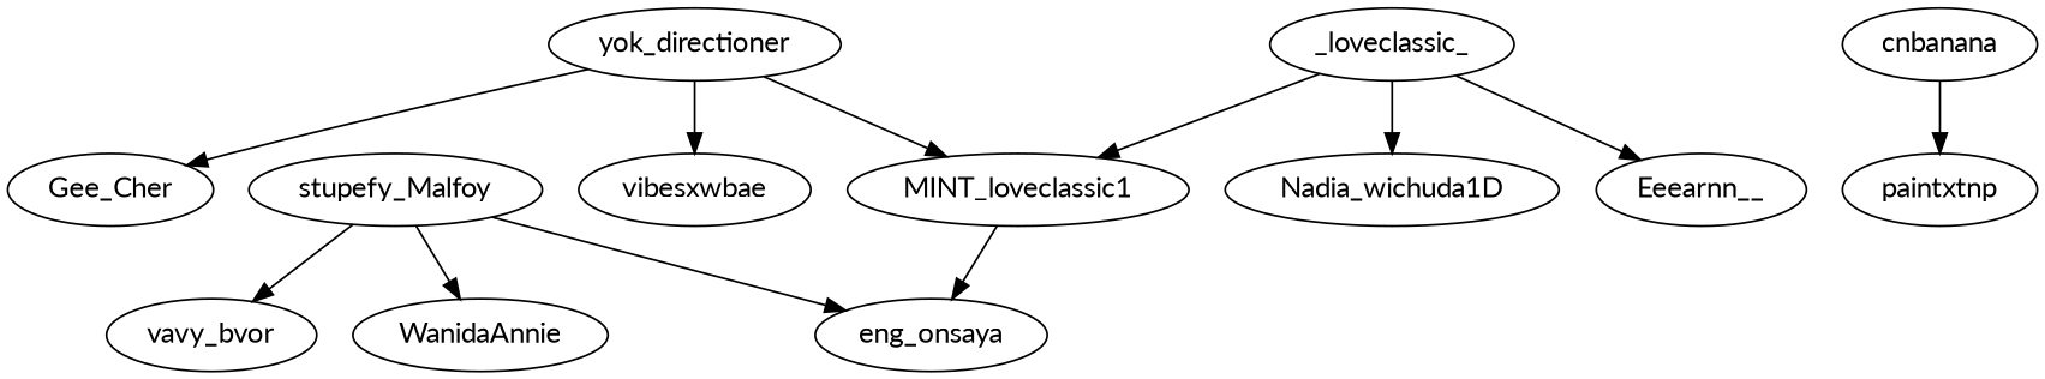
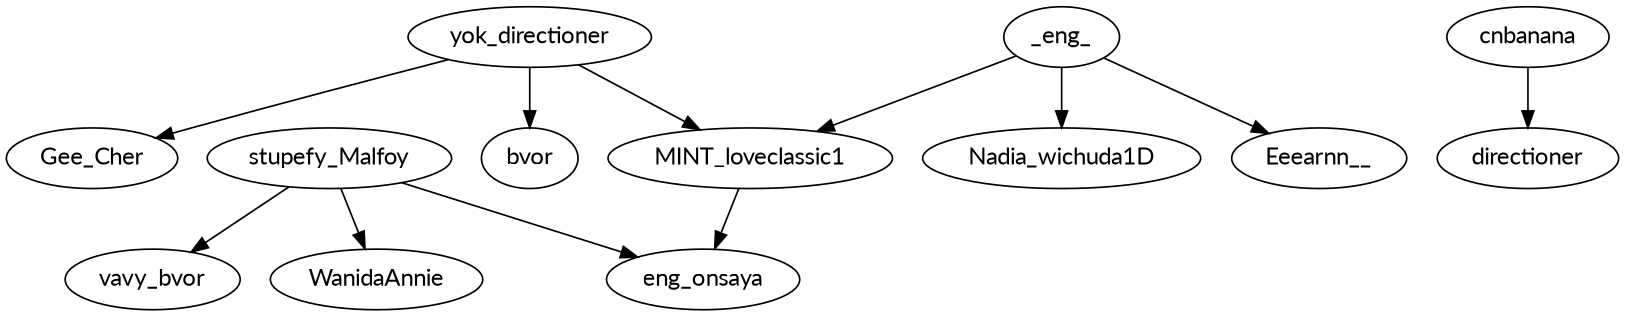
  strict digraph {
    fontname=Lato
    node [fontname=Lato]
    edge [fontname=Lato]
    n1 [label=MINT_loveclassic1]
    eng_onsaya
    yok_directioner
-   vibesxwbae
+   vibesxwbae [label=bvor]
    Gee_Cher
-   _loveclassic_
+   _loveclassic_ [label=_eng_]
    Nadia_wichuda1D
    Eeearnn__
    stupefy_Malfoy
    vavy_bvor
    WanidaAnnie
    cnbanana
-   paintxtnp
+   paintxtnp [label=directioner]
    n1 -> eng_onsaya
    yok_directioner -> n1
    yok_directioner -> vibesxwbae
    yok_directioner -> Gee_Cher
    _loveclassic_ -> n1
    _loveclassic_ -> Nadia_wichuda1D
    _loveclassic_ -> Eeearnn__
    stupefy_Malfoy -> eng_onsaya
    stupefy_Malfoy -> vavy_bvor
    stupefy_Malfoy -> WanidaAnnie
    cnbanana -> paintxtnp
  }
